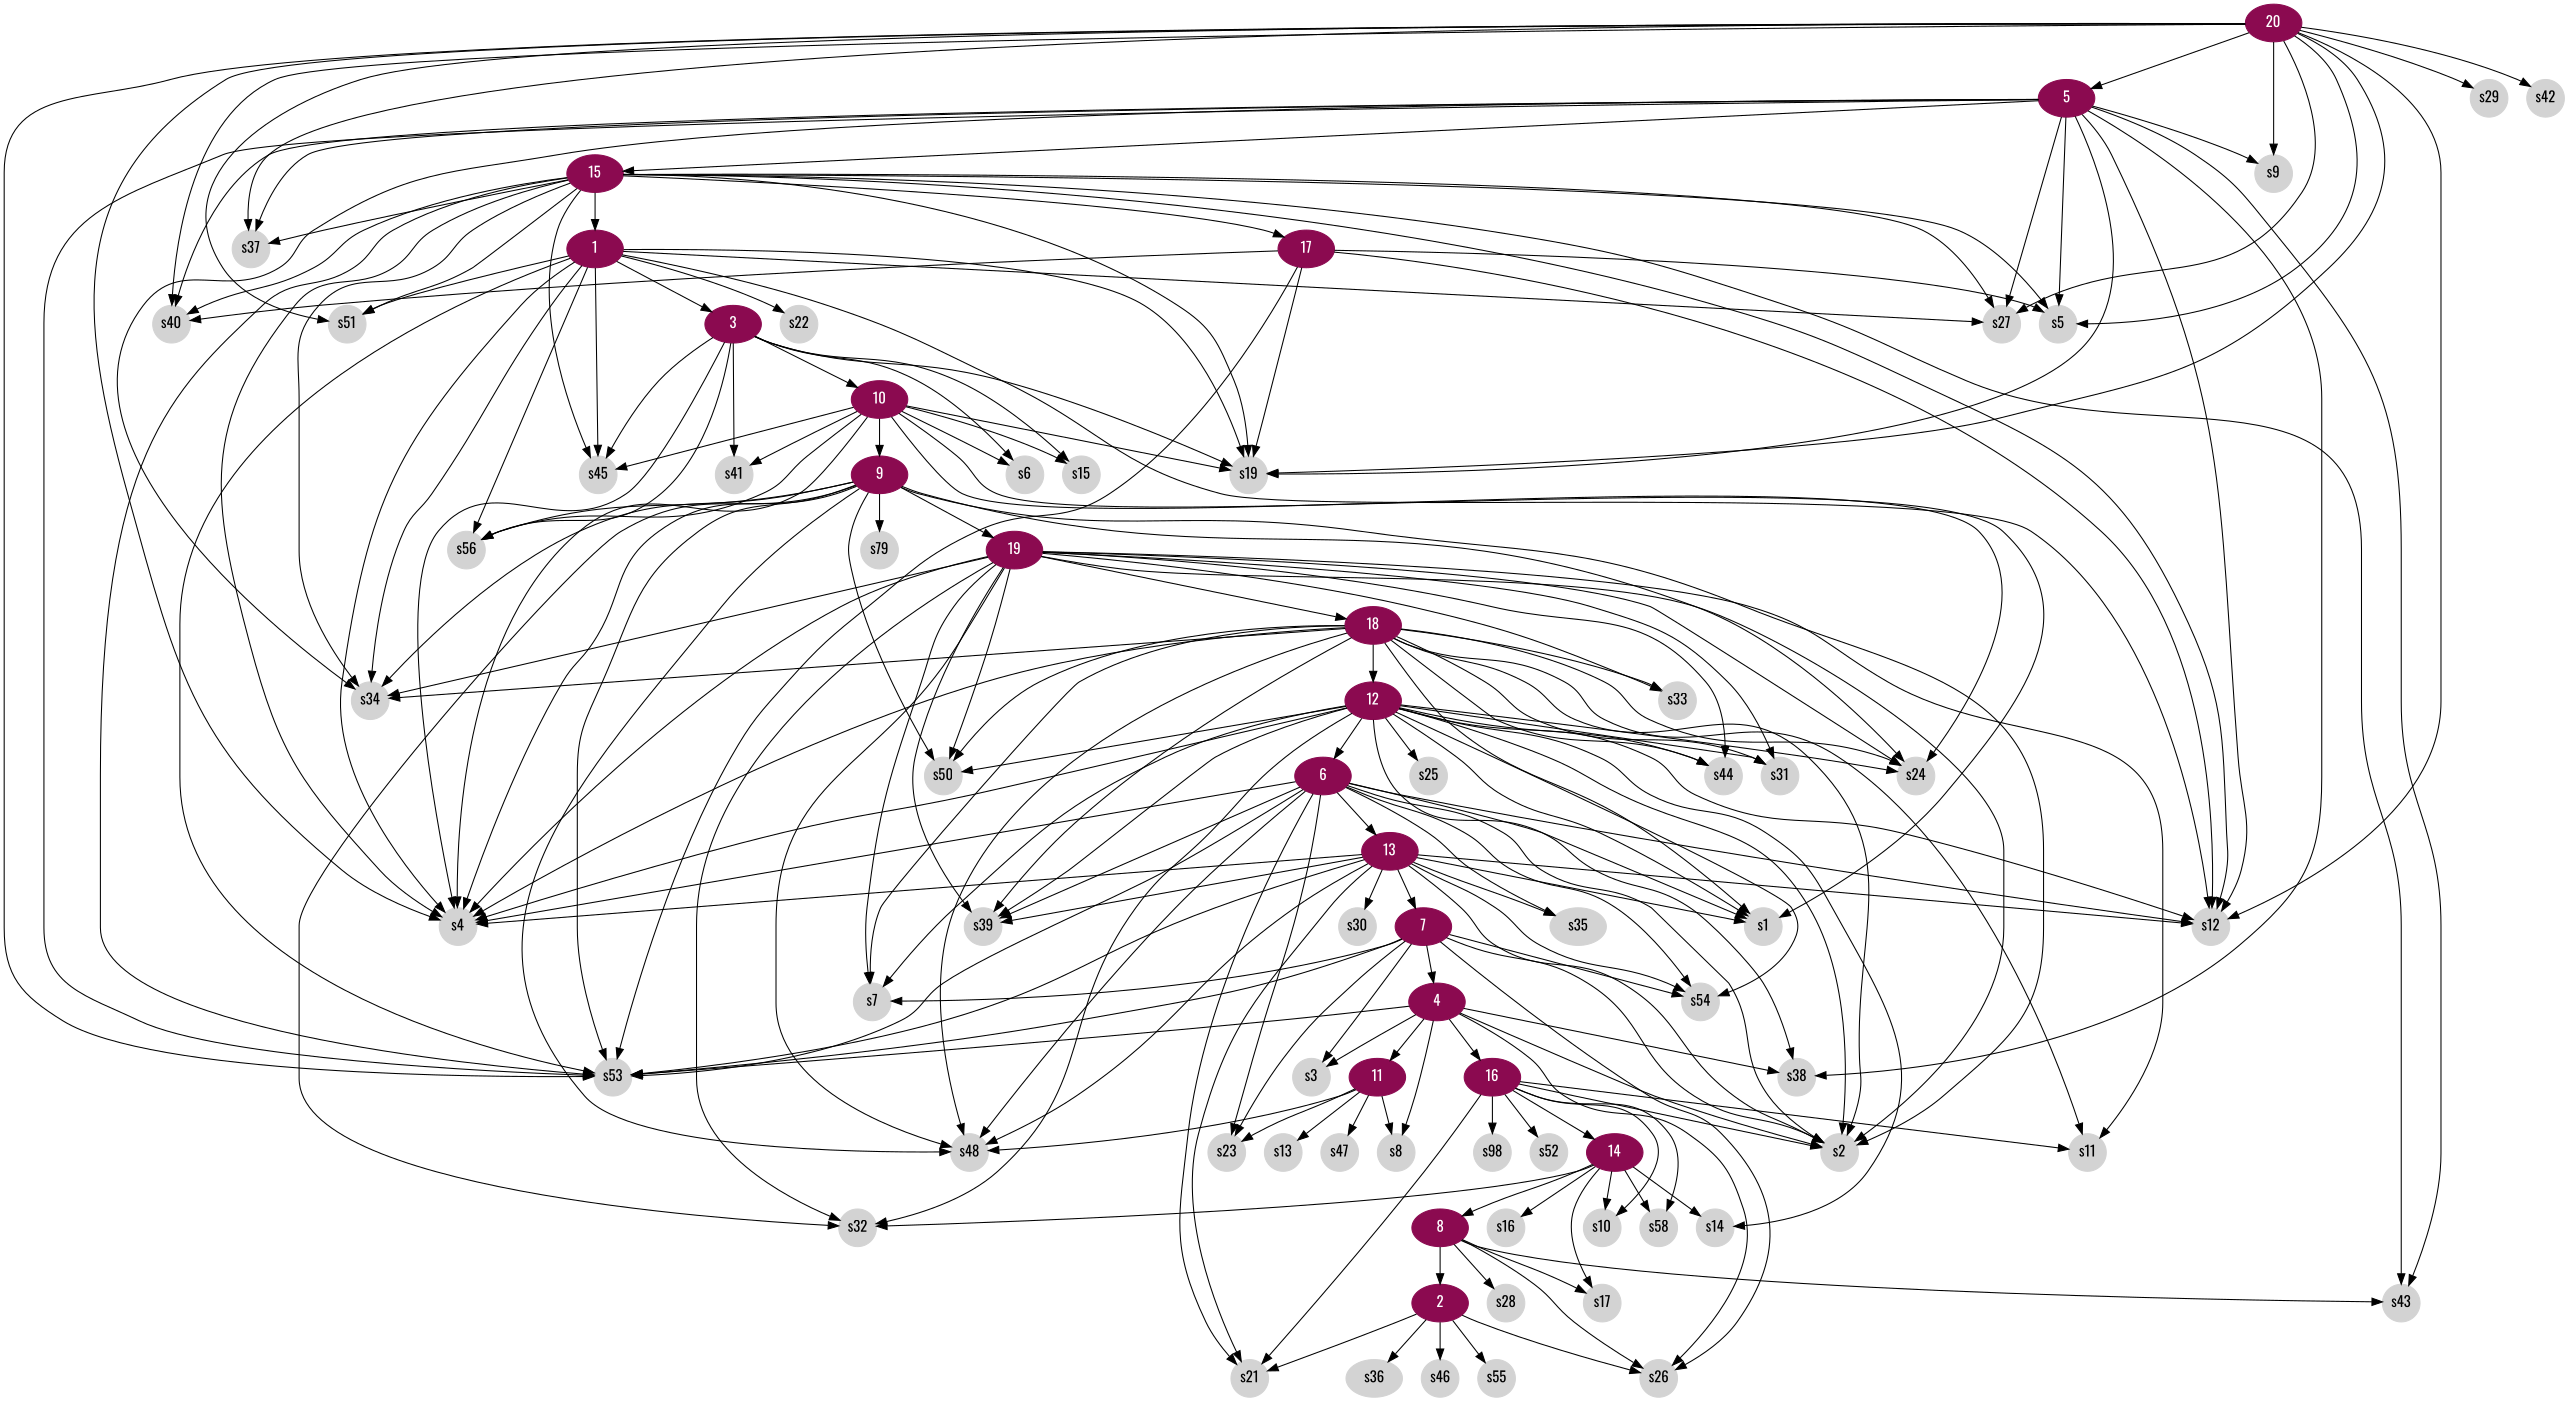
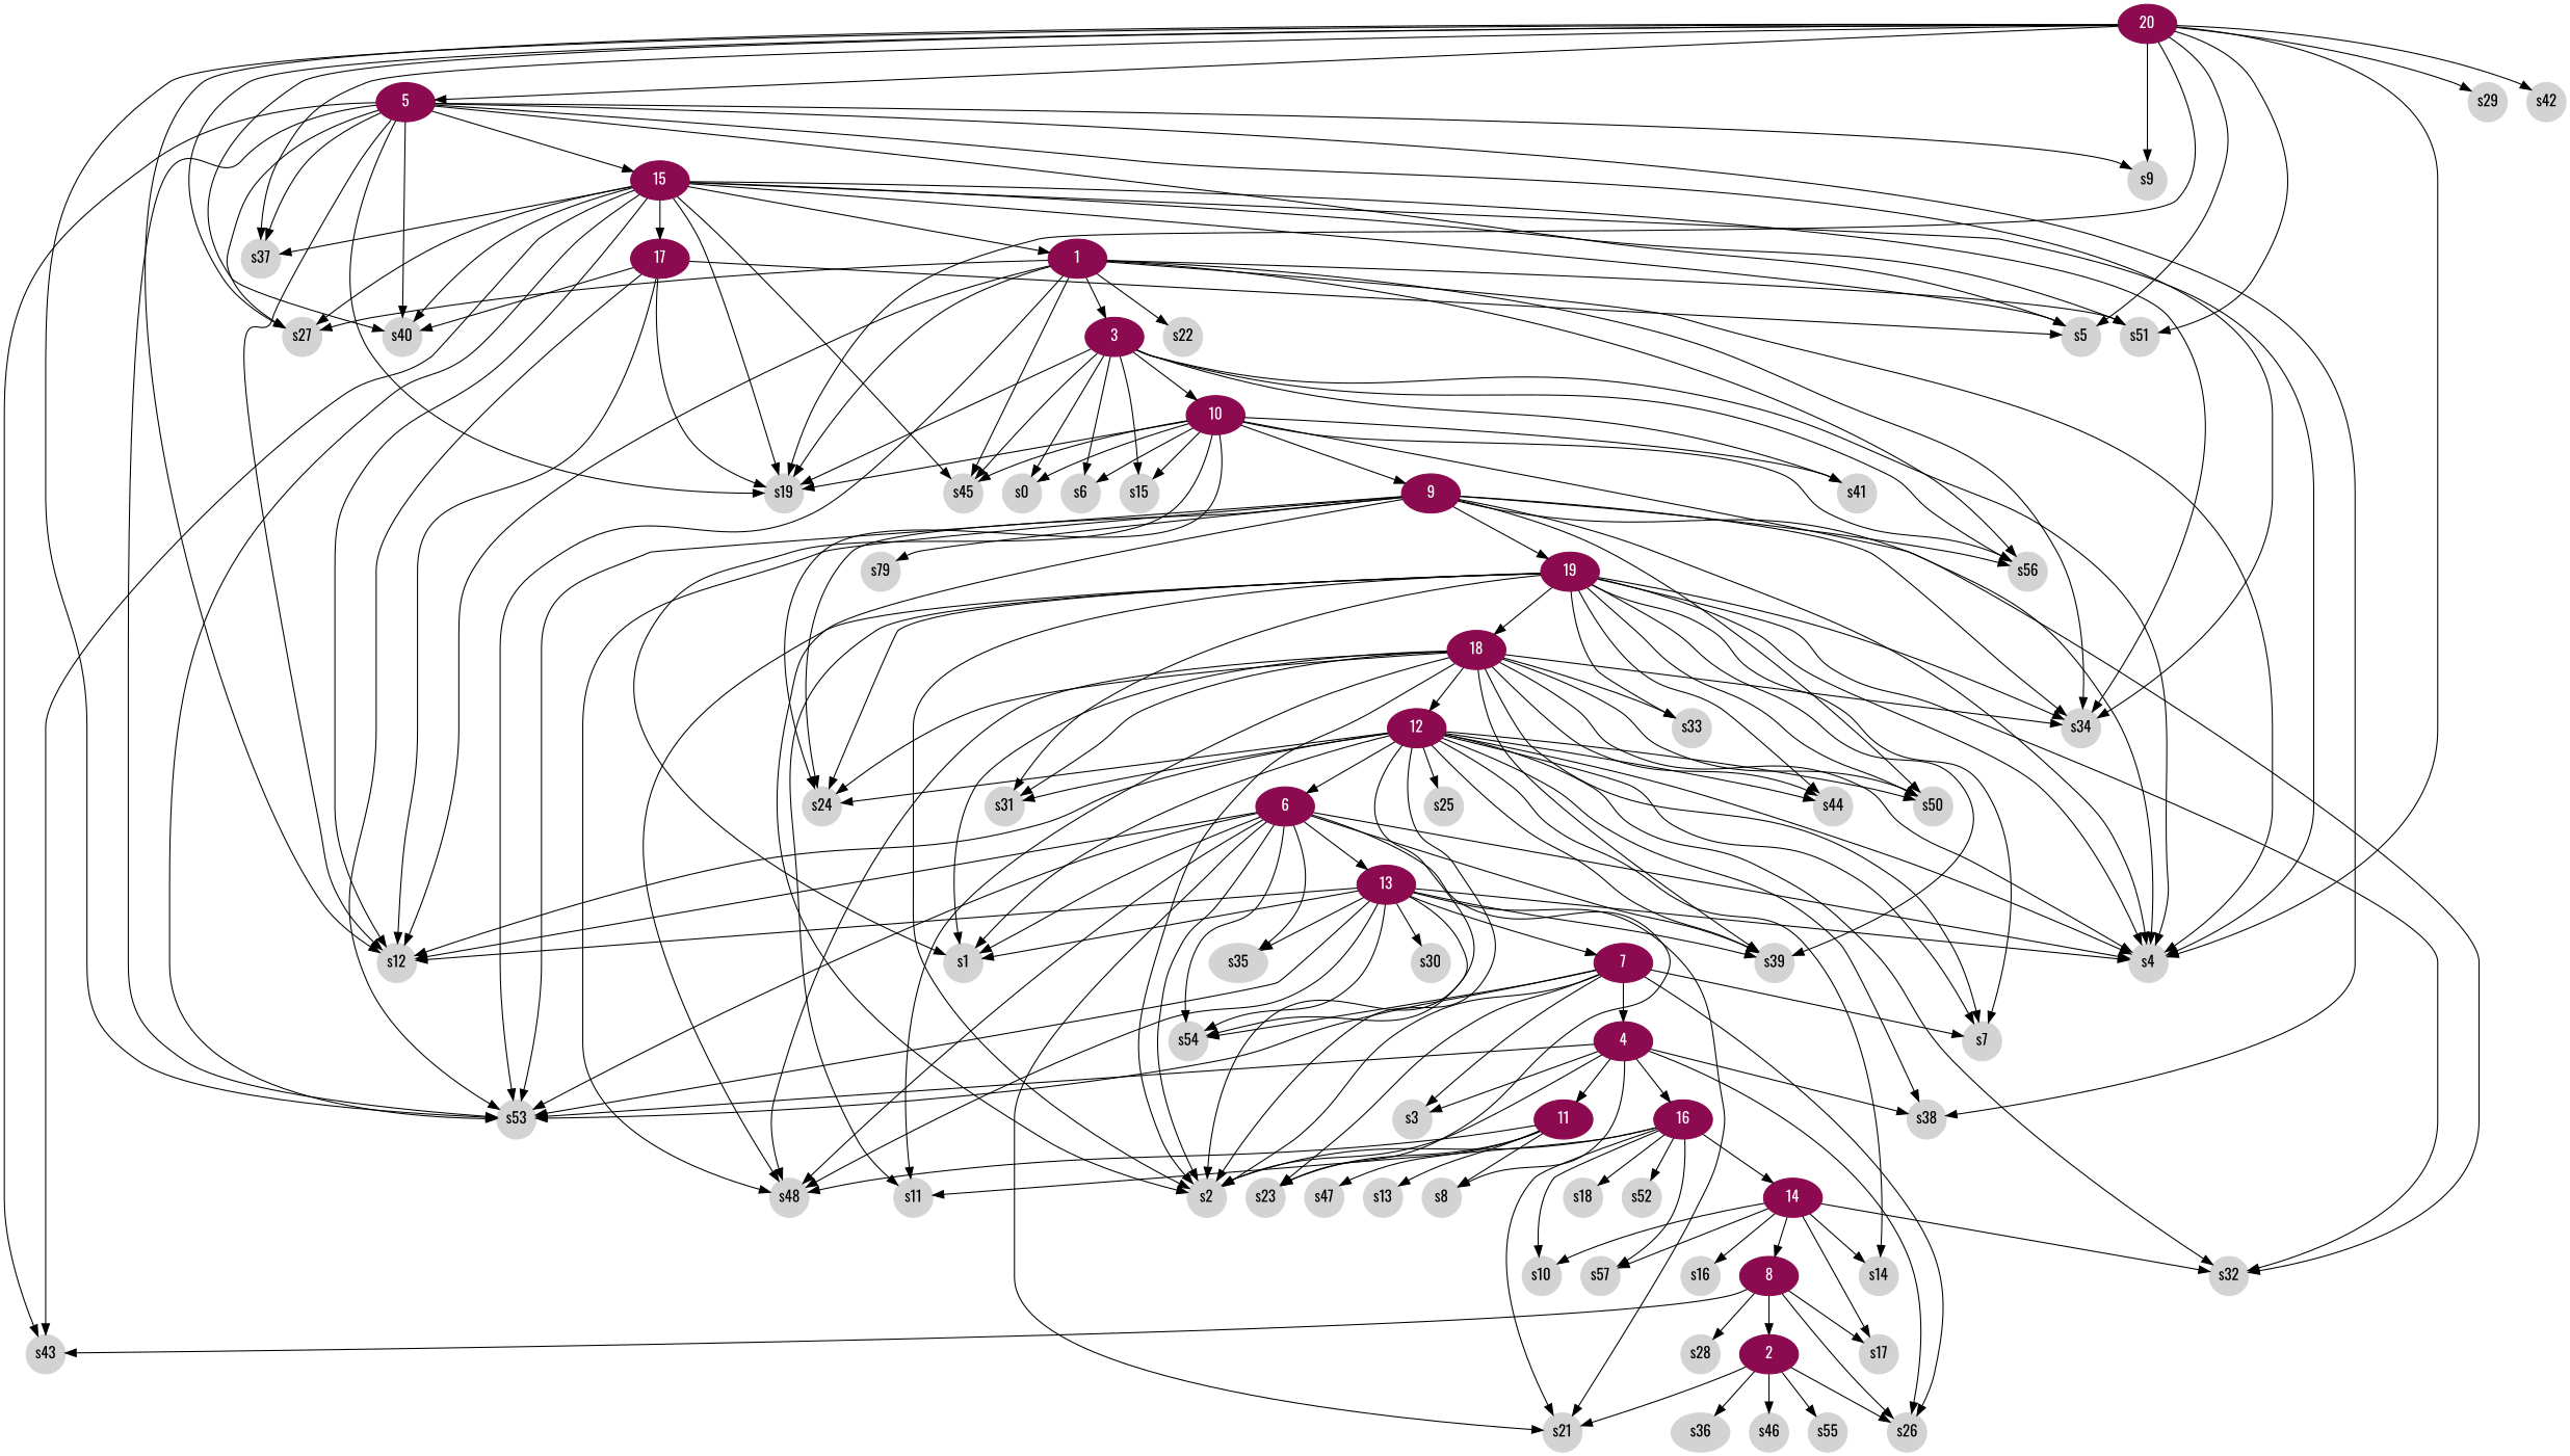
  digraph {
    fontname=Oswald
    node [color=lightgrey fontcolor=black fontname=Oswald style=filled fixedsize=true shape=circle]
    edge [fontname=Oswald]
    15 [color=deeppink4 fontcolor=white fixedsize="" shape=""]
    1 [color=deeppink4 fontcolor=white fixedsize="" shape=""]
    17 [color=deeppink4 fontcolor=white fixedsize="" shape=""]
    s4
    s12
    s19
    s27
    s34
    s45
    s51
    s53
    s5
    s37
    s40
    s43
    3 [color=deeppink4 fontcolor=white fixedsize="" shape=""]
    s22
    s56
    10 [color=deeppink4 fontcolor=white fixedsize="" shape=""]
+   s0
    s6
    s15
    s41
    8 [color=deeppink4 fontcolor=white fixedsize="" shape=""]
    2 [color=deeppink4 fontcolor=white fixedsize="" shape=""]
    s26
    s17
    s28
    s21
    s36 [shape=ellipse]
    s46
    s55
    s1
    s24
    9 [color=deeppink4 fontcolor=white fixedsize="" shape=""]
    7 [color=deeppink4 fontcolor=white fixedsize="" shape=""]
    4 [color=deeppink4 fontcolor=white fixedsize="" shape=""]
    s2
    s3
    s23
    s54
    s7
    11 [color=deeppink4 fontcolor=white fixedsize="" shape=""]
    16 [color=deeppink4 fontcolor=white fixedsize="" shape=""]
    s8
    s38
    s48
    s13
    s47
    14 [color=deeppink4 fontcolor=white fixedsize="" shape=""]
    s10
-   s57 [label=s58]
+   s57
    s11
-   s18 [label=s98]
+   s18
    s52
    20 [color=deeppink4 fontcolor=white fixedsize="" shape=""]
    5 [color=deeppink4 fontcolor=white fixedsize="" shape=""]
    s9
    s29
    s42
    12 [color=deeppink4 fontcolor=white fixedsize="" shape=""]
    6 [color=deeppink4 fontcolor=white fixedsize="" shape=""]
    s39
    s32
    s50
    s14
    s25
    s31
    s44
    13 [color=deeppink4 fontcolor=white fixedsize="" shape=""]
    s35 [shape=ellipse]
    s30
    s16
    19 [color=deeppink4 fontcolor=white fixedsize="" shape=""]
    n75 [label=s79]
    18 [color=deeppink4 fontcolor=white fixedsize="" shape=""]
    s33
    15 -> 1
    15 -> 17
    15 -> s4
    15 -> s12
    15 -> s19
    15 -> s27
    15 -> s34
    15 -> s45
    15 -> s51
    15 -> s53
    15 -> s5
    15 -> s37
    15 -> s40
    15 -> s43
    1 -> s4
    1 -> s12
    1 -> s19
    1 -> s27
    1 -> s34
    1 -> s45
    1 -> s51
    1 -> s53
    1 -> 3
    1 -> s22
    1 -> s56
    17 -> s12
    17 -> s19
    17 -> s53
    17 -> s5
    17 -> s40
    3 -> s4
    3 -> s19
    3 -> s45
    3 -> s56
    3 -> 10
+   3 -> s0
    3 -> s6
    3 -> s15
    3 -> s41
    10 -> s4
    10 -> s19
    10 -> s45
    10 -> s56
+   10 -> s0
    10 -> s6
    10 -> s15
    10 -> s41
    10 -> s1
    10 -> s24
    10 -> 9
    8 -> s43
    8 -> 2
    8 -> s26
    8 -> s17
    8 -> s28
    2 -> s26
    2 -> s21
    2 -> s36
    2 -> s46
    2 -> s55
    9 -> s4
    9 -> s34
    9 -> s53
    9 -> s56
    9 -> s24
    9 -> s2
    9 -> s48
    9 -> s32
    9 -> s50
    9 -> 19
    9 -> n75
    7 -> s53
    7 -> s26
    7 -> 4
    7 -> s2
    7 -> s3
    7 -> s23
    7 -> s54
    7 -> s7
    4 -> s53
    4 -> s26
    4 -> s2
    4 -> s3
    4 -> 11
    4 -> 16
    4 -> s8
    4 -> s38
    11 -> s23
    11 -> s8
    11 -> s48
    11 -> s13
    11 -> s47
    16 -> s21
    16 -> s2
    16 -> 14
    16 -> s10
    16 -> s57
    16 -> s11
    16 -> s18
    16 -> s52
    14 -> 8
    14 -> s17
    14 -> s10
    14 -> s57
    14 -> s32
    14 -> s14
    14 -> s16
    20 -> s4
    20 -> s12
    20 -> s19
    20 -> s27
    20 -> s51
    20 -> s53
    20 -> s5
    20 -> s37
    20 -> s40
    20 -> 5
    20 -> s9
    20 -> s29
    20 -> s42
    5 -> 15
    5 -> s12
    5 -> s19
    5 -> s27
    5 -> s34
    5 -> s53
    5 -> s5
    5 -> s37
    5 -> s40
    5 -> s43
    5 -> s38
    5 -> s9
    12 -> s4
    12 -> s12
    12 -> s1
    12 -> s24
    12 -> s2
    12 -> s54
    12 -> s7
    12 -> s38
    12 -> 6
    12 -> s39
    12 -> s32
    12 -> s50
    12 -> s14
    12 -> s25
    12 -> s31
    12 -> s44
    6 -> s4
    6 -> s12
    6 -> s53
    6 -> s21
    6 -> s1
    6 -> s2
    6 -> s23
    6 -> s54
    6 -> s48
    6 -> s39
    6 -> 13
    6 -> s35
    13 -> s4
    13 -> s12
    13 -> s53
    13 -> s21
    13 -> s1
    13 -> 7
    13 -> s2
    13 -> s54
    13 -> s48
    13 -> s39
    13 -> s35
    13 -> s30
    19 -> s4
    19 -> s34
    19 -> s24
    19 -> s2
    19 -> s7
    19 -> s48
    19 -> s11
    19 -> s39
    19 -> s32
    19 -> s50
    19 -> s31
    19 -> s44
    19 -> 18
    19 -> s33
    18 -> s4
    18 -> s34
    18 -> s1
    18 -> s24
    18 -> s2
    18 -> s7
    18 -> s48
    18 -> s11
    18 -> 12
    18 -> s39
    18 -> s50
    18 -> s31
    18 -> s44
    18 -> s33
  }
